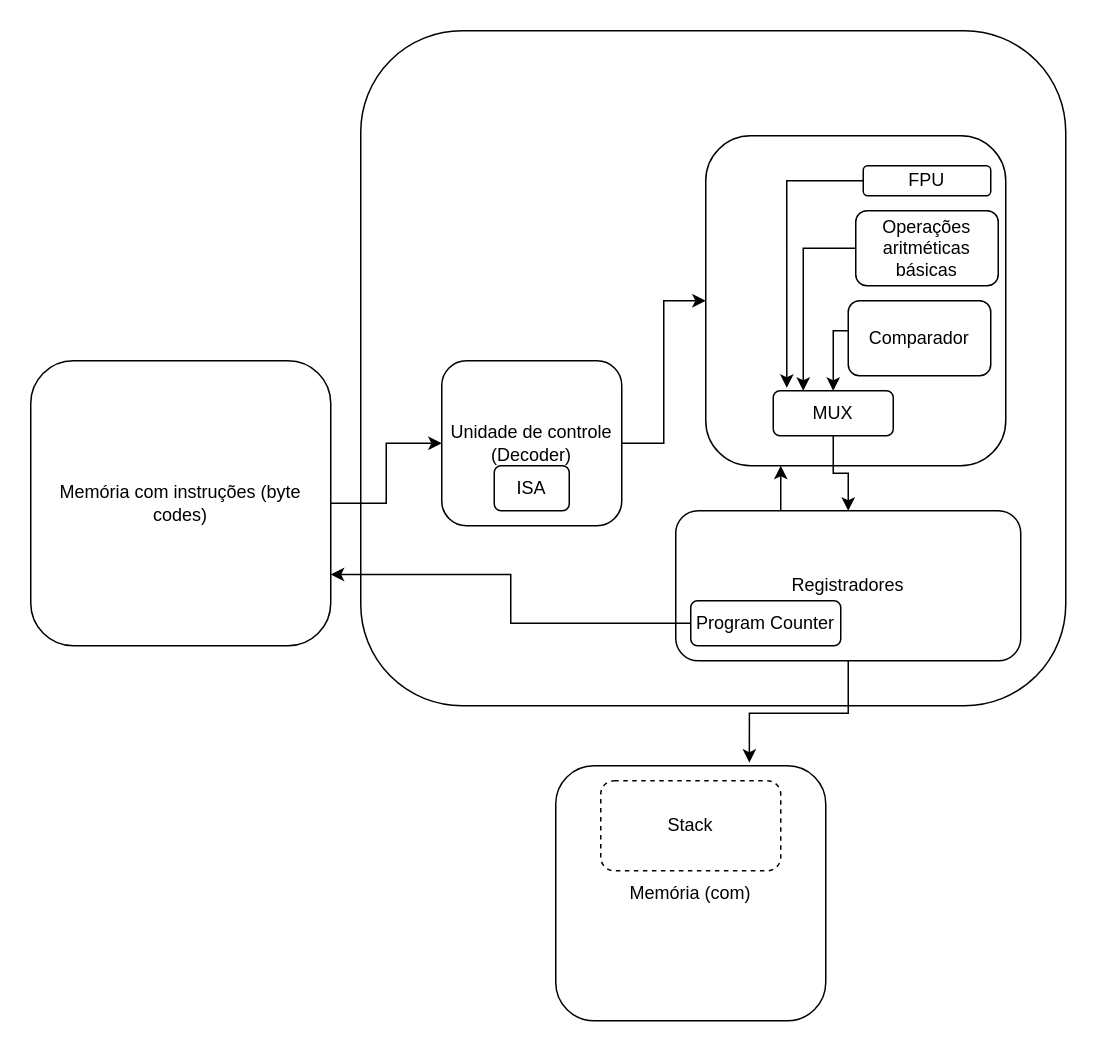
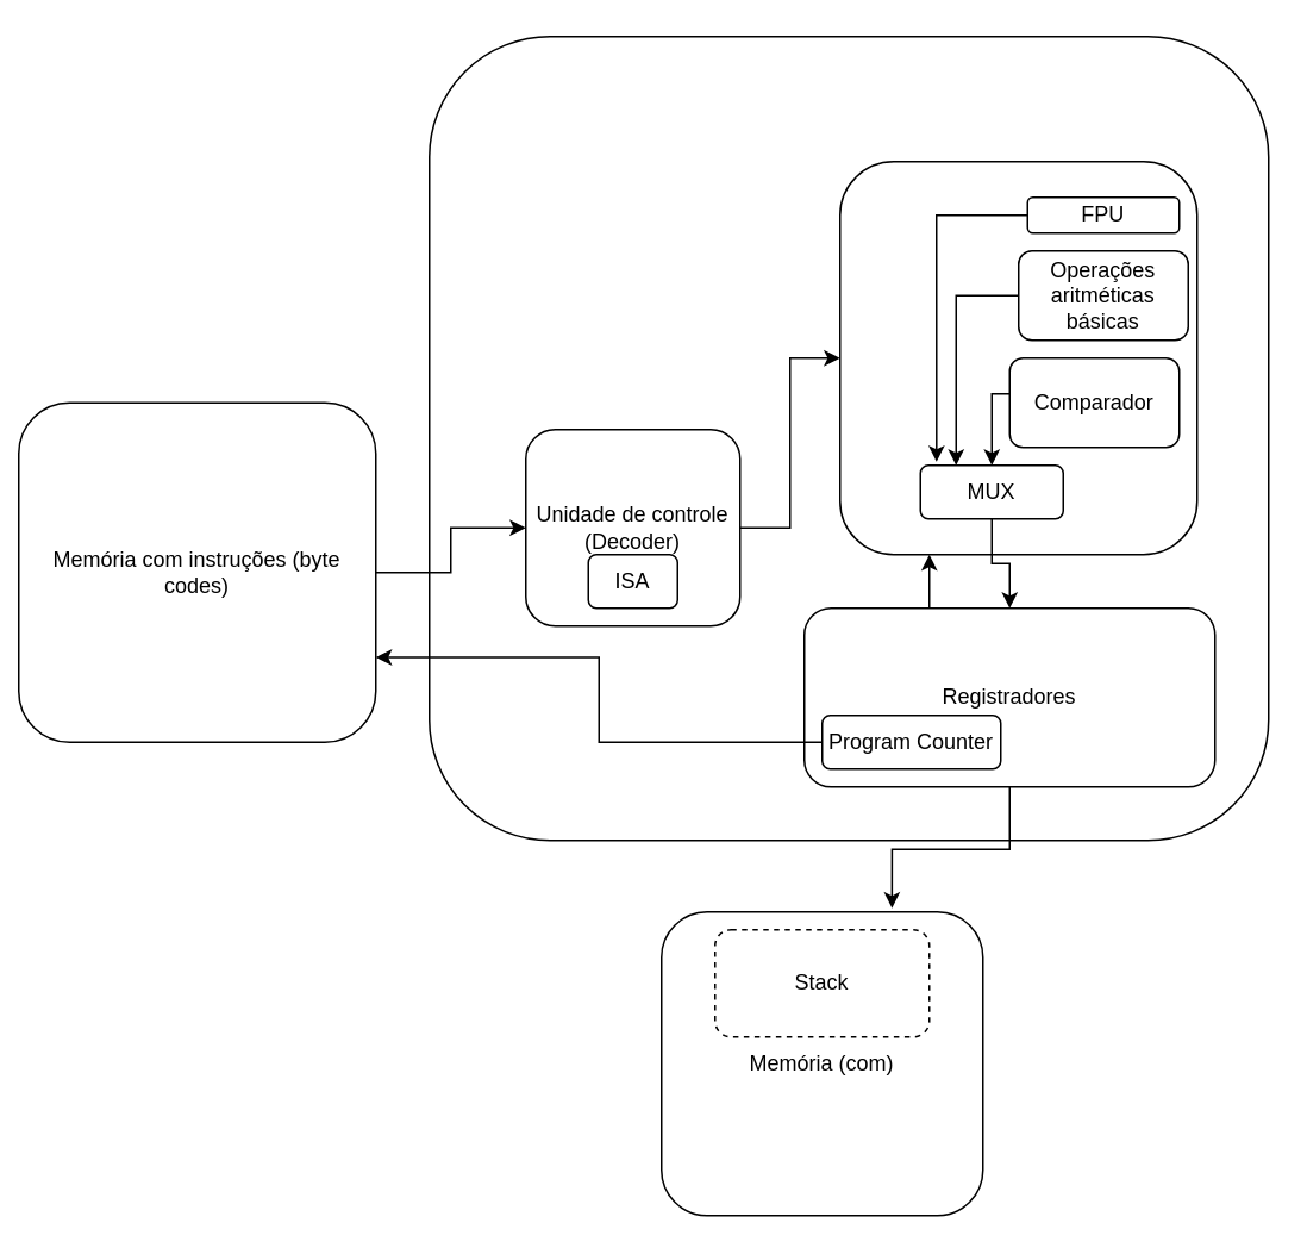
  <mxCell id="0" />
  <mxCell id="1" parent="0" />
  <mxCell id="2" value="" style="rounded=1;whiteSpace=wrap;html=1;" vertex="1" parent="1"><mxGeometry x="240" y="20" width="470" height="450" as="geometry" /></mxCell>
  <mxCell id="3" style="edgeStyle=orthogonalEdgeStyle;rounded=0;orthogonalLoop=1;jettySize=auto;html=1;" edge="1" parent="1" source="4" target="11"><mxGeometry relative="1" as="geometry" /></mxCell>
  <mxCell id="4" value="Unidade de controle (Decoder)" style="rounded=1;whiteSpace=wrap;html=1;" vertex="1" parent="1"><mxGeometry x="294" y="240" width="120" height="110" as="geometry" /></mxCell>
  <mxCell id="5" style="edgeStyle=orthogonalEdgeStyle;rounded=0;orthogonalLoop=1;jettySize=auto;html=1;entryX=0;entryY=0.5;entryDx=0;entryDy=0;" edge="1" parent="1" source="6" target="4"><mxGeometry relative="1" as="geometry" /></mxCell>
- <mxCell id="6" value="Memória com instruções (byte codes)" style="rounded=1;whiteSpace=wrap;html=1;" vertex="1" parent="1"><mxGeometry x="20" y="240" width="200" height="190" as="geometry" /></mxCell>
+ <mxCell id="6" value="Memória com instruções (byte codes)" style="rounded=1;whiteSpace=wrap;html=1;" vertex="1" parent="1"><mxGeometry x="10" y="225" width="200" height="190" as="geometry" /></mxCell>
  <mxCell id="7" value="Memória (com)" style="rounded=1;whiteSpace=wrap;html=1;" vertex="1" parent="1"><mxGeometry x="370" y="510" width="180" height="170" as="geometry" /></mxCell>
  <mxCell id="8" value="Stack" style="rounded=1;whiteSpace=wrap;html=1;dashed=1;" vertex="1" parent="1"><mxGeometry x="400" y="520" width="120" height="60" as="geometry" /></mxCell>
  <mxCell id="9" style="edgeStyle=orthogonalEdgeStyle;rounded=0;orthogonalLoop=1;jettySize=auto;html=1;exitX=0.25;exitY=0;exitDx=0;exitDy=0;entryX=0.25;entryY=1;entryDx=0;entryDy=0;" edge="1" parent="1" source="10" target="11"><mxGeometry relative="1" as="geometry" /></mxCell>
  <mxCell id="10" value="Registradores" style="rounded=1;whiteSpace=wrap;html=1;" vertex="1" parent="1"><mxGeometry x="450" y="340" width="230" height="100" as="geometry" /></mxCell>
  <mxCell id="11" value="" style="rounded=1;whiteSpace=wrap;html=1;" vertex="1" parent="1"><mxGeometry x="470" y="90" width="200" height="220" as="geometry" /></mxCell>
  <mxCell id="12" value="FPU" style="rounded=1;whiteSpace=wrap;html=1;" vertex="1" parent="1"><mxGeometry x="575" y="110" width="85" height="20" as="geometry" /></mxCell>
  <mxCell id="13" style="edgeStyle=orthogonalEdgeStyle;rounded=0;orthogonalLoop=1;jettySize=auto;html=1;entryX=0.25;entryY=0;entryDx=0;entryDy=0;" edge="1" parent="1" source="14" target="16"><mxGeometry relative="1" as="geometry"><Array as="points"><mxPoint x="535" y="165" /></Array></mxGeometry></mxCell>
  <mxCell id="14" value="Operações aritméticas básicas" style="rounded=1;whiteSpace=wrap;html=1;" vertex="1" parent="1"><mxGeometry x="570" y="140" width="95" height="50" as="geometry" /></mxCell>
  <mxCell id="15" style="edgeStyle=orthogonalEdgeStyle;rounded=0;orthogonalLoop=1;jettySize=auto;html=1;entryX=0.5;entryY=0;entryDx=0;entryDy=0;" edge="1" parent="1" source="16" target="10"><mxGeometry relative="1" as="geometry" /></mxCell>
  <mxCell id="16" value="MUX" style="rounded=1;whiteSpace=wrap;html=1;" vertex="1" parent="1"><mxGeometry x="515" y="260" width="80" height="30" as="geometry" /></mxCell>
  <mxCell id="17" style="edgeStyle=orthogonalEdgeStyle;rounded=0;orthogonalLoop=1;jettySize=auto;html=1;entryX=0.5;entryY=0;entryDx=0;entryDy=0;" edge="1" parent="1" source="18" target="16"><mxGeometry relative="1" as="geometry"><Array as="points"><mxPoint x="555" y="220" /></Array></mxGeometry></mxCell>
  <mxCell id="18" value="Comparador" style="rounded=1;whiteSpace=wrap;html=1;" vertex="1" parent="1"><mxGeometry x="565" y="200" width="95" height="50" as="geometry" /></mxCell>
  <mxCell id="19" style="edgeStyle=orthogonalEdgeStyle;rounded=0;orthogonalLoop=1;jettySize=auto;html=1;entryX=0.113;entryY=-0.067;entryDx=0;entryDy=0;entryPerimeter=0;" edge="1" parent="1" source="12" target="16"><mxGeometry relative="1" as="geometry"><Array as="points"><mxPoint x="524" y="120" /></Array></mxGeometry></mxCell>
  <mxCell id="20" value="ISA" style="rounded=1;whiteSpace=wrap;html=1;" vertex="1" parent="1"><mxGeometry x="329" y="310" width="50" height="30" as="geometry" /></mxCell>
  <mxCell id="21" style="edgeStyle=orthogonalEdgeStyle;rounded=0;orthogonalLoop=1;jettySize=auto;html=1;exitX=0.5;exitY=1;exitDx=0;exitDy=0;entryX=0.717;entryY=-0.012;entryDx=0;entryDy=0;entryPerimeter=0;" edge="1" parent="1" source="10" target="7"><mxGeometry relative="1" as="geometry" /></mxCell>
  <mxCell id="22" style="edgeStyle=orthogonalEdgeStyle;rounded=0;orthogonalLoop=1;jettySize=auto;html=1;entryX=1;entryY=0.75;entryDx=0;entryDy=0;" edge="1" parent="1" source="23" target="6"><mxGeometry relative="1" as="geometry" /></mxCell>
  <mxCell id="23" value="Program Counter" style="rounded=1;whiteSpace=wrap;html=1;" vertex="1" parent="1"><mxGeometry x="460" y="400" width="100" height="30" as="geometry" /></mxCell>
